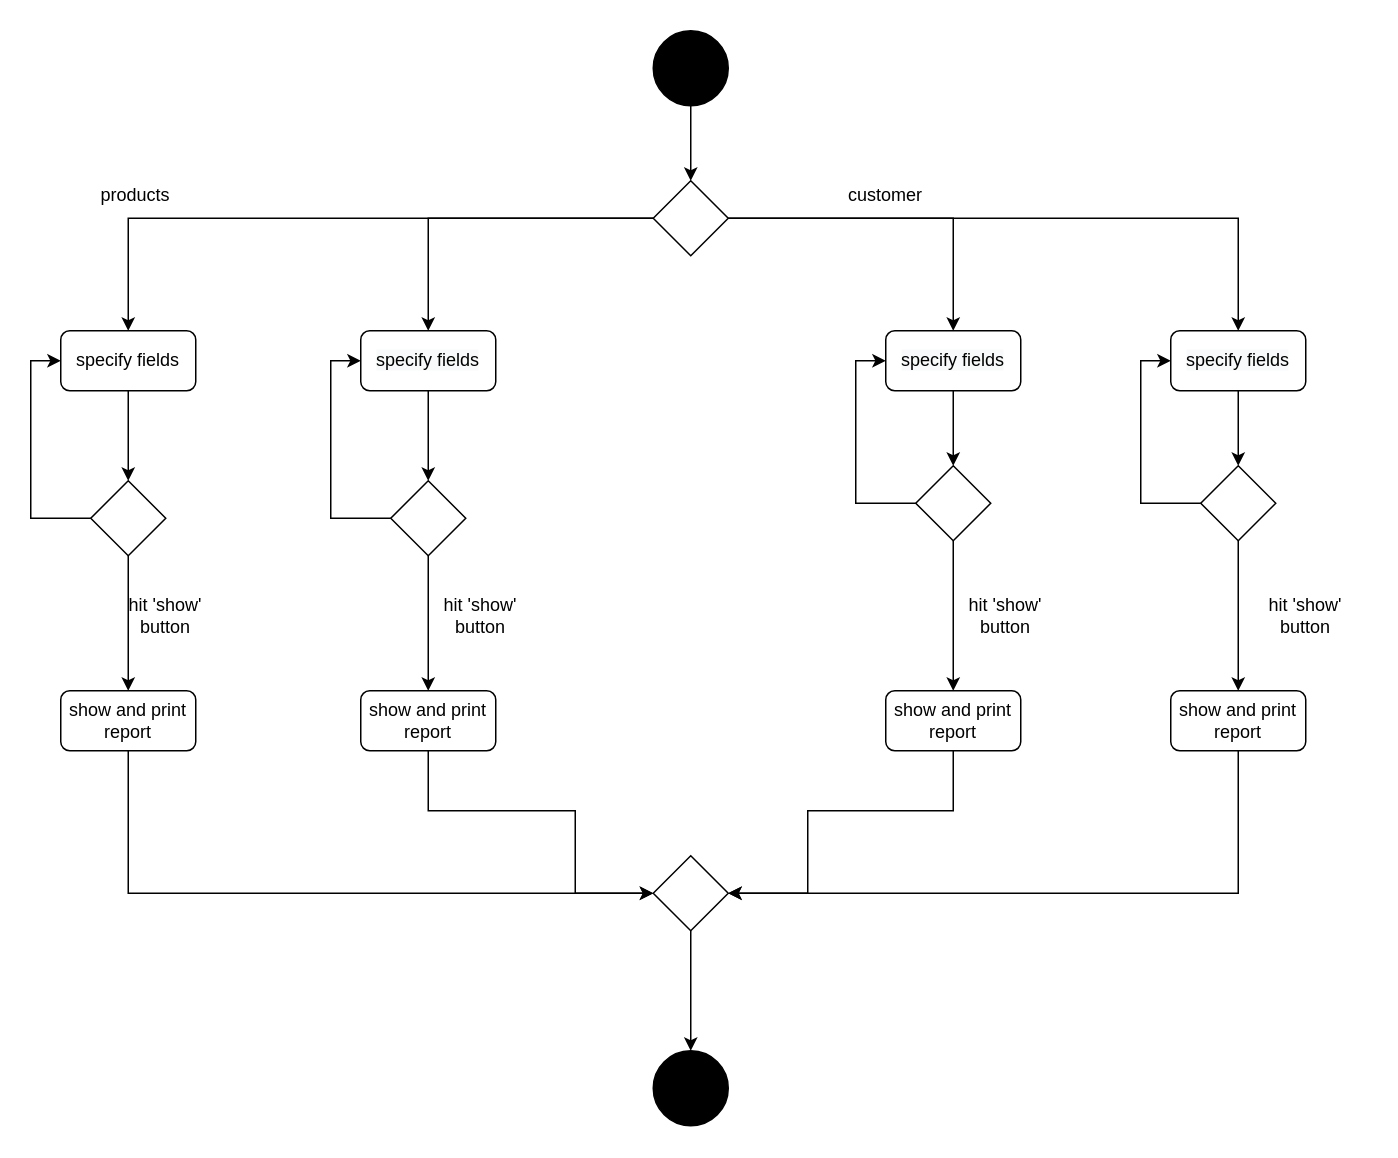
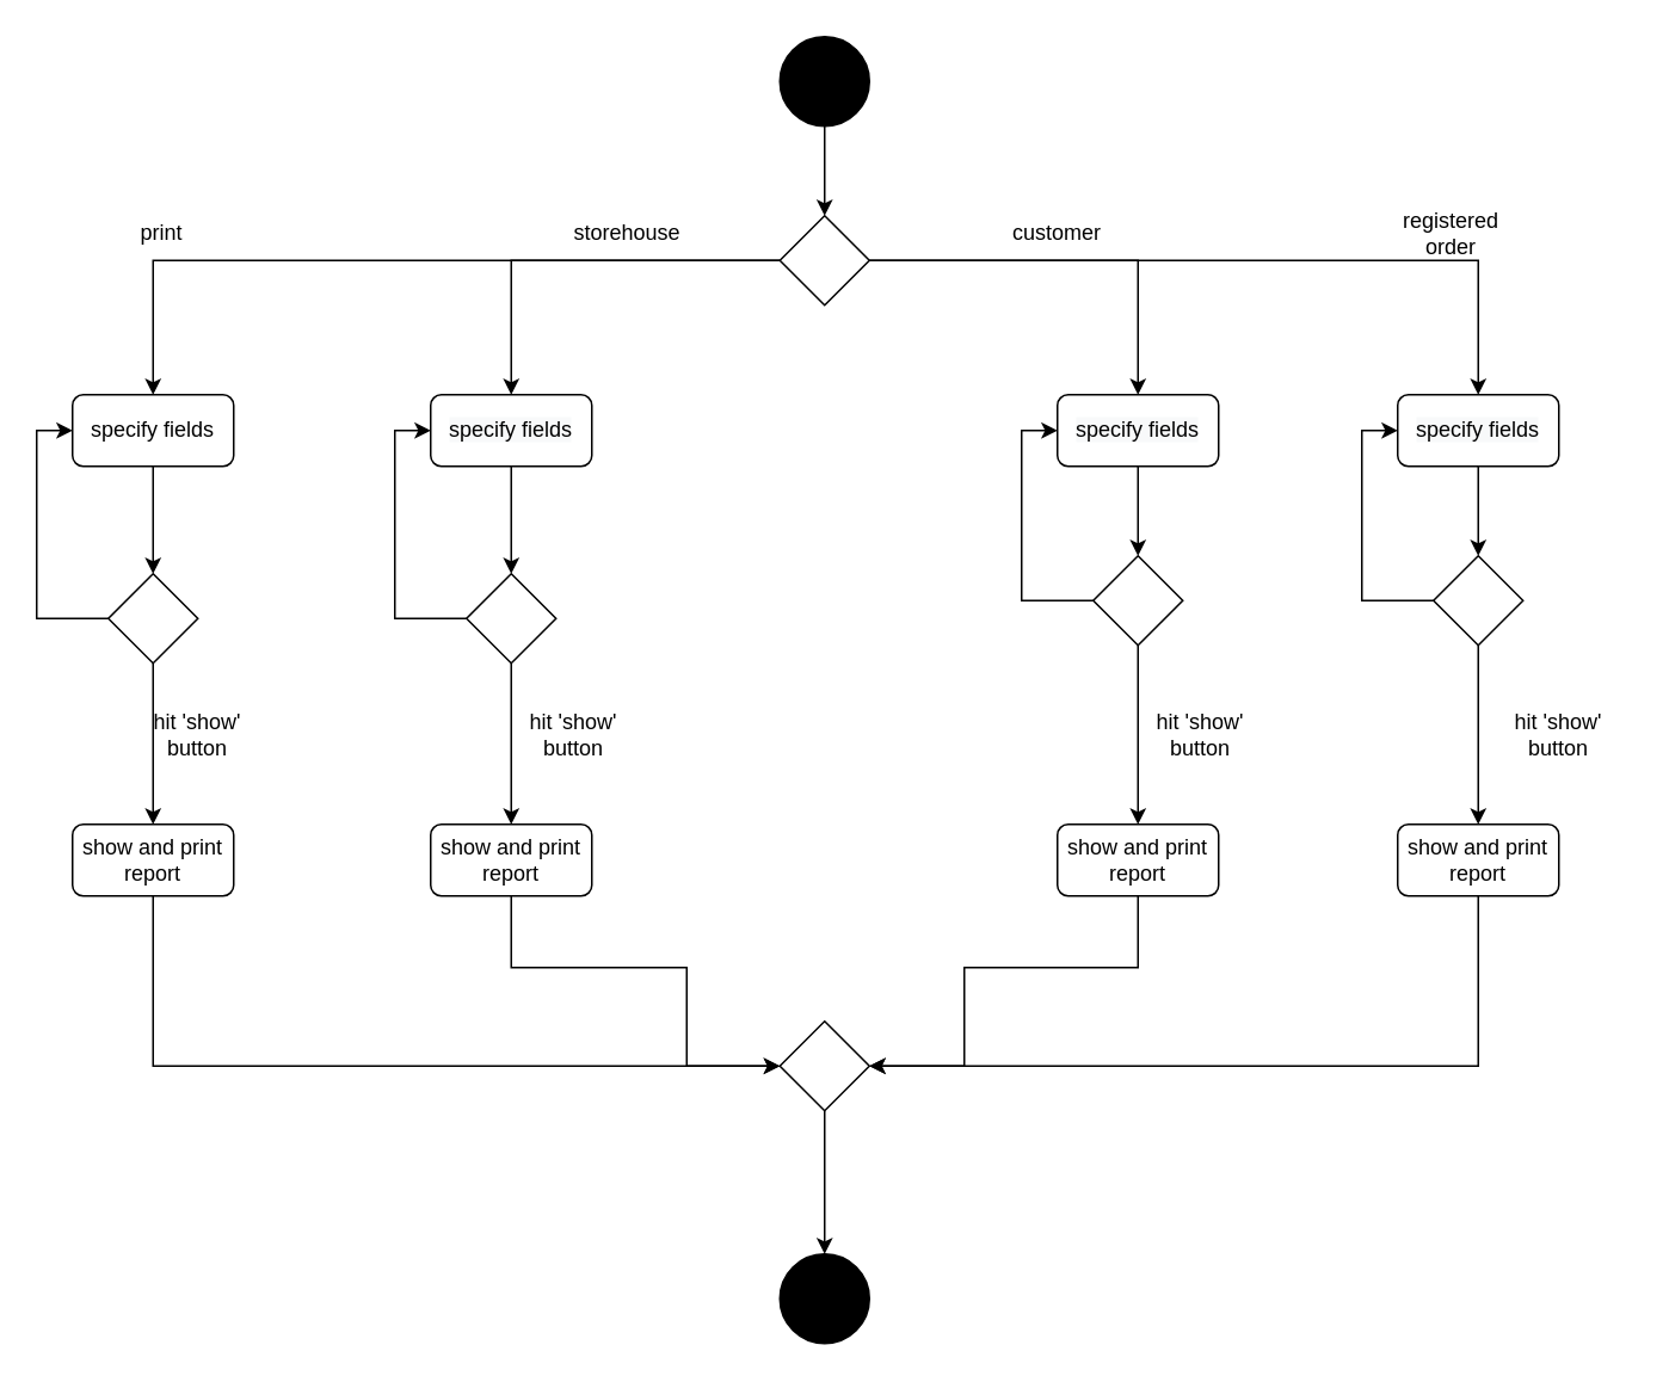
  <mxCell id="0" />
  <mxCell id="1" parent="0" />
  <mxCell id="2" style="edgeStyle=orthogonalEdgeStyle;rounded=0;orthogonalLoop=1;jettySize=auto;html=1;entryX=0.5;entryY=0;entryDx=0;entryDy=0;" edge="1" parent="1" source="3" target="8"><mxGeometry relative="1" as="geometry" /></mxCell>
  <mxCell id="3" value="" style="ellipse;whiteSpace=wrap;html=1;aspect=fixed;rotation=0;fillColor=#000000;" vertex="1" parent="1"><mxGeometry x="435" y="20" width="50" height="50" as="geometry" /></mxCell>
  <mxCell id="4" style="edgeStyle=orthogonalEdgeStyle;rounded=0;orthogonalLoop=1;jettySize=auto;html=1;entryX=0.5;entryY=0;entryDx=0;entryDy=0;" edge="1" parent="1" source="8" target="10"><mxGeometry relative="1" as="geometry" /></mxCell>
  <mxCell id="5" style="edgeStyle=orthogonalEdgeStyle;rounded=0;orthogonalLoop=1;jettySize=auto;html=1;entryX=0.5;entryY=0;entryDx=0;entryDy=0;" edge="1" parent="1" source="8" target="12"><mxGeometry relative="1" as="geometry" /></mxCell>
  <mxCell id="6" style="edgeStyle=orthogonalEdgeStyle;rounded=0;orthogonalLoop=1;jettySize=auto;html=1;entryX=0.5;entryY=0;entryDx=0;entryDy=0;" edge="1" parent="1" source="8" target="14"><mxGeometry relative="1" as="geometry" /></mxCell>
  <mxCell id="7" style="edgeStyle=orthogonalEdgeStyle;rounded=0;orthogonalLoop=1;jettySize=auto;html=1;entryX=0.5;entryY=0;entryDx=0;entryDy=0;" edge="1" parent="1" source="8" target="16"><mxGeometry relative="1" as="geometry" /></mxCell>
  <mxCell id="8" value="" style="rhombus;whiteSpace=wrap;html=1;fillColor=#FFFFFF;" vertex="1" parent="1"><mxGeometry x="435" y="120" width="50" height="50" as="geometry" /></mxCell>
  <mxCell id="9" value="" style="edgeStyle=orthogonalEdgeStyle;rounded=0;orthogonalLoop=1;jettySize=auto;html=1;" edge="1" parent="1" source="10" target="23"><mxGeometry relative="1" as="geometry" /></mxCell>
  <mxCell id="10" value="specify fields" style="rounded=1;whiteSpace=wrap;html=1;fillColor=#FFFFFF;" vertex="1" parent="1"><mxGeometry x="40" y="220" width="90" height="40" as="geometry" /></mxCell>
  <mxCell id="11" value="" style="edgeStyle=orthogonalEdgeStyle;rounded=0;orthogonalLoop=1;jettySize=auto;html=1;" edge="1" parent="1" source="12" target="26"><mxGeometry relative="1" as="geometry" /></mxCell>
  <mxCell id="12" value="&#10;&#10;&lt;!--StartFragment--&gt;&lt;span style=&quot;color: rgb(0, 0, 0); font-family: Helvetica; font-size: 12px; font-style: normal; font-variant-ligatures: normal; font-variant-caps: normal; font-weight: 400; letter-spacing: normal; orphans: 2; text-align: center; text-indent: 0px; text-transform: none; widows: 2; word-spacing: 0px; -webkit-text-stroke-width: 0px; background-color: rgb(248, 249, 250); text-decoration-style: initial; text-decoration-color: initial; float: none; display: inline !important;&quot;&gt;specify fields&lt;/span&gt;&lt;!--EndFragment--&gt;&#10;&#10;" style="rounded=1;whiteSpace=wrap;html=1;fillColor=#FFFFFF;" vertex="1" parent="1"><mxGeometry x="240" y="220" width="90" height="40" as="geometry" /></mxCell>
  <mxCell id="13" value="" style="edgeStyle=orthogonalEdgeStyle;rounded=0;orthogonalLoop=1;jettySize=auto;html=1;" edge="1" parent="1" source="14" target="29"><mxGeometry relative="1" as="geometry" /></mxCell>
  <mxCell id="14" value="&#10;&#10;&lt;!--StartFragment--&gt;&lt;span style=&quot;color: rgb(0, 0, 0); font-family: Helvetica; font-size: 12px; font-style: normal; font-variant-ligatures: normal; font-variant-caps: normal; font-weight: 400; letter-spacing: normal; orphans: 2; text-align: center; text-indent: 0px; text-transform: none; widows: 2; word-spacing: 0px; -webkit-text-stroke-width: 0px; background-color: rgb(248, 249, 250); text-decoration-style: initial; text-decoration-color: initial; float: none; display: inline !important;&quot;&gt;specify fields&lt;/span&gt;&lt;!--EndFragment--&gt;&#10;&#10;" style="rounded=1;whiteSpace=wrap;html=1;fillColor=#FFFFFF;" vertex="1" parent="1"><mxGeometry x="590" y="220" width="90" height="40" as="geometry" /></mxCell>
  <mxCell id="15" value="" style="edgeStyle=orthogonalEdgeStyle;rounded=0;orthogonalLoop=1;jettySize=auto;html=1;" edge="1" parent="1" source="16" target="32"><mxGeometry relative="1" as="geometry" /></mxCell>
  <mxCell id="16" value="&#10;&#10;&lt;!--StartFragment--&gt;&lt;span style=&quot;color: rgb(0, 0, 0); font-family: Helvetica; font-size: 12px; font-style: normal; font-variant-ligatures: normal; font-variant-caps: normal; font-weight: 400; letter-spacing: normal; orphans: 2; text-align: center; text-indent: 0px; text-transform: none; widows: 2; word-spacing: 0px; -webkit-text-stroke-width: 0px; background-color: rgb(248, 249, 250); text-decoration-style: initial; text-decoration-color: initial; float: none; display: inline !important;&quot;&gt;specify fields&lt;/span&gt;&lt;!--EndFragment--&gt;&#10;&#10;" style="rounded=1;whiteSpace=wrap;html=1;fillColor=#FFFFFF;" vertex="1" parent="1"><mxGeometry x="780" y="220" width="90" height="40" as="geometry" /></mxCell>
- <mxCell id="17" value="products" style="text;html=1;strokeColor=none;fillColor=none;align=center;verticalAlign=middle;whiteSpace=wrap;rounded=0;" vertex="1" parent="1"><mxGeometry x="70" y="120" width="40" height="20" as="geometry" /></mxCell>
+ <mxCell id="17" value="print" style="text;html=1;strokeColor=none;fillColor=none;align=center;verticalAlign=middle;whiteSpace=wrap;rounded=0;" vertex="1" parent="1"><mxGeometry x="70" y="120" width="40" height="20" as="geometry" /></mxCell>
+ <mxCell id="18" value="storehouse" style="text;html=1;strokeColor=none;fillColor=none;align=center;verticalAlign=middle;whiteSpace=wrap;rounded=0;" vertex="1" parent="1"><mxGeometry x="330" y="120" width="40" height="20" as="geometry" /></mxCell>
  <mxCell id="19" value="customer" style="text;html=1;strokeColor=none;fillColor=none;align=center;verticalAlign=middle;whiteSpace=wrap;rounded=0;" vertex="1" parent="1"><mxGeometry x="570" y="120" width="40" height="20" as="geometry" /></mxCell>
+ <mxCell id="20" value="registered order" style="text;html=1;strokeColor=none;fillColor=none;align=center;verticalAlign=middle;whiteSpace=wrap;rounded=0;" vertex="1" parent="1"><mxGeometry x="790" y="120" width="40" height="20" as="geometry" /></mxCell>
  <mxCell id="21" style="edgeStyle=orthogonalEdgeStyle;rounded=0;orthogonalLoop=1;jettySize=auto;html=1;entryX=0;entryY=0.5;entryDx=0;entryDy=0;" edge="1" parent="1" source="23" target="10"><mxGeometry relative="1" as="geometry"><Array as="points"><mxPoint x="20" y="345" /><mxPoint x="20" y="240" /></Array></mxGeometry></mxCell>
  <mxCell id="22" style="edgeStyle=orthogonalEdgeStyle;rounded=0;orthogonalLoop=1;jettySize=auto;html=1;" edge="1" parent="1" source="23" target="34"><mxGeometry relative="1" as="geometry" /></mxCell>
  <mxCell id="23" value="" style="rhombus;whiteSpace=wrap;html=1;fillColor=#FFFFFF;" vertex="1" parent="1"><mxGeometry x="60" y="320" width="50" height="50" as="geometry" /></mxCell>
  <mxCell id="24" style="edgeStyle=orthogonalEdgeStyle;rounded=0;orthogonalLoop=1;jettySize=auto;html=1;entryX=0;entryY=0.5;entryDx=0;entryDy=0;" edge="1" parent="1" source="26" target="12"><mxGeometry relative="1" as="geometry"><Array as="points"><mxPoint x="220" y="345" /><mxPoint x="220" y="240" /></Array></mxGeometry></mxCell>
  <mxCell id="25" style="edgeStyle=orthogonalEdgeStyle;rounded=0;orthogonalLoop=1;jettySize=auto;html=1;entryX=0.5;entryY=0;entryDx=0;entryDy=0;" edge="1" parent="1" source="26" target="36"><mxGeometry relative="1" as="geometry" /></mxCell>
  <mxCell id="26" value="" style="rhombus;whiteSpace=wrap;html=1;fillColor=#FFFFFF;" vertex="1" parent="1"><mxGeometry x="260" y="320" width="50" height="50" as="geometry" /></mxCell>
  <mxCell id="27" style="edgeStyle=orthogonalEdgeStyle;rounded=0;orthogonalLoop=1;jettySize=auto;html=1;entryX=0;entryY=0.5;entryDx=0;entryDy=0;" edge="1" parent="1" source="29" target="14"><mxGeometry relative="1" as="geometry"><Array as="points"><mxPoint x="570" y="335" /><mxPoint x="570" y="240" /></Array></mxGeometry></mxCell>
  <mxCell id="28" style="edgeStyle=orthogonalEdgeStyle;rounded=0;orthogonalLoop=1;jettySize=auto;html=1;entryX=0.5;entryY=0;entryDx=0;entryDy=0;" edge="1" parent="1" source="29" target="38"><mxGeometry relative="1" as="geometry" /></mxCell>
  <mxCell id="29" value="" style="rhombus;whiteSpace=wrap;html=1;fillColor=#FFFFFF;" vertex="1" parent="1"><mxGeometry x="610" y="310" width="50" height="50" as="geometry" /></mxCell>
  <mxCell id="30" style="edgeStyle=orthogonalEdgeStyle;rounded=0;orthogonalLoop=1;jettySize=auto;html=1;entryX=0;entryY=0.5;entryDx=0;entryDy=0;" edge="1" parent="1" source="32" target="16"><mxGeometry relative="1" as="geometry"><Array as="points"><mxPoint x="760" y="335" /><mxPoint x="760" y="240" /></Array></mxGeometry></mxCell>
  <mxCell id="31" style="edgeStyle=orthogonalEdgeStyle;rounded=0;orthogonalLoop=1;jettySize=auto;html=1;entryX=0.5;entryY=0;entryDx=0;entryDy=0;" edge="1" parent="1" source="32" target="40"><mxGeometry relative="1" as="geometry" /></mxCell>
  <mxCell id="32" value="" style="rhombus;whiteSpace=wrap;html=1;fillColor=#FFFFFF;" vertex="1" parent="1"><mxGeometry x="800" y="310" width="50" height="50" as="geometry" /></mxCell>
  <mxCell id="33" style="edgeStyle=orthogonalEdgeStyle;rounded=0;orthogonalLoop=1;jettySize=auto;html=1;entryX=0;entryY=0.5;entryDx=0;entryDy=0;" edge="1" parent="1" source="34" target="42"><mxGeometry relative="1" as="geometry"><Array as="points"><mxPoint x="85" y="595" /></Array></mxGeometry></mxCell>
  <mxCell id="34" value="show and print report" style="rounded=1;whiteSpace=wrap;html=1;fillColor=#FFFFFF;" vertex="1" parent="1"><mxGeometry x="40" y="460" width="90" height="40" as="geometry" /></mxCell>
  <mxCell id="35" style="edgeStyle=orthogonalEdgeStyle;rounded=0;orthogonalLoop=1;jettySize=auto;html=1;entryX=0;entryY=0.5;entryDx=0;entryDy=0;" edge="1" parent="1" source="36" target="42"><mxGeometry relative="1" as="geometry"><Array as="points"><mxPoint x="285" y="540" /><mxPoint x="383" y="540" /><mxPoint x="383" y="595" /></Array></mxGeometry></mxCell>
  <mxCell id="36" value="show and print report" style="rounded=1;whiteSpace=wrap;html=1;fillColor=#FFFFFF;" vertex="1" parent="1"><mxGeometry x="240" y="460" width="90" height="40" as="geometry" /></mxCell>
  <mxCell id="37" style="edgeStyle=orthogonalEdgeStyle;rounded=0;orthogonalLoop=1;jettySize=auto;html=1;entryX=1;entryY=0.5;entryDx=0;entryDy=0;" edge="1" parent="1" source="38" target="42"><mxGeometry relative="1" as="geometry"><Array as="points"><mxPoint x="635" y="540" /><mxPoint x="538" y="540" /><mxPoint x="538" y="595" /></Array></mxGeometry></mxCell>
  <mxCell id="38" value="show and print report" style="rounded=1;whiteSpace=wrap;html=1;fillColor=#FFFFFF;" vertex="1" parent="1"><mxGeometry x="590" y="460" width="90" height="40" as="geometry" /></mxCell>
  <mxCell id="39" style="edgeStyle=orthogonalEdgeStyle;rounded=0;orthogonalLoop=1;jettySize=auto;html=1;entryX=1;entryY=0.5;entryDx=0;entryDy=0;" edge="1" parent="1" source="40" target="42"><mxGeometry relative="1" as="geometry"><Array as="points"><mxPoint x="825" y="595" /></Array></mxGeometry></mxCell>
  <mxCell id="40" value="show and print report" style="rounded=1;whiteSpace=wrap;html=1;fillColor=#FFFFFF;" vertex="1" parent="1"><mxGeometry x="780" y="460" width="90" height="40" as="geometry" /></mxCell>
  <mxCell id="41" style="edgeStyle=orthogonalEdgeStyle;rounded=0;orthogonalLoop=1;jettySize=auto;html=1;entryX=0.5;entryY=0;entryDx=0;entryDy=0;" edge="1" parent="1" source="42" target="43"><mxGeometry relative="1" as="geometry" /></mxCell>
  <mxCell id="42" value="" style="rhombus;whiteSpace=wrap;html=1;fillColor=#FFFFFF;" vertex="1" parent="1"><mxGeometry x="435" y="570" width="50" height="50" as="geometry" /></mxCell>
  <mxCell id="43" value="" style="ellipse;whiteSpace=wrap;html=1;aspect=fixed;rotation=0;fillColor=#000000;" vertex="1" parent="1"><mxGeometry x="435" y="700" width="50" height="50" as="geometry" /></mxCell>
  <mxCell id="44" value="hit 'show' button" style="text;html=1;strokeColor=none;fillColor=none;align=center;verticalAlign=middle;whiteSpace=wrap;rounded=0;" vertex="1" parent="1"><mxGeometry x="70" y="400" width="80" height="20" as="geometry" /></mxCell>
  <mxCell id="45" value="hit 'show' button" style="text;html=1;strokeColor=none;fillColor=none;align=center;verticalAlign=middle;whiteSpace=wrap;rounded=0;" vertex="1" parent="1"><mxGeometry x="280" y="400" width="80" height="20" as="geometry" /></mxCell>
  <mxCell id="46" value="hit 'show' button" style="text;html=1;strokeColor=none;fillColor=none;align=center;verticalAlign=middle;whiteSpace=wrap;rounded=0;" vertex="1" parent="1"><mxGeometry x="630" y="400" width="80" height="20" as="geometry" /></mxCell>
  <mxCell id="47" value="hit 'show' button" style="text;html=1;strokeColor=none;fillColor=none;align=center;verticalAlign=middle;whiteSpace=wrap;rounded=0;" vertex="1" parent="1"><mxGeometry x="830" y="400" width="80" height="20" as="geometry" /></mxCell>
